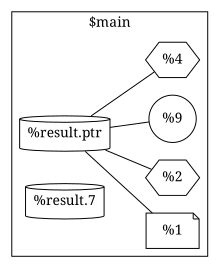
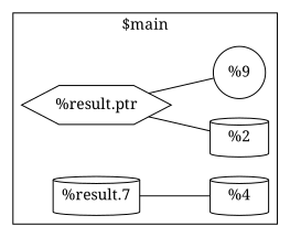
  graph {
    fontname="Noto Serif"
    rankdir=LR
    node [fontname="Noto Serif" shape=cylinder]
    edge [fontname="Noto Serif"]
-   n1 [label="%result.ptr"]
-   n2 [label="%1" shape=note]
-   n3 [label="%2" shape=hexagon]
+   n1 [label="%result.ptr" shape=hexagon]
+   n3 [label="%2"]
    n4 [label="%9" shape=circle]
-   n5 [label="%4" shape=hexagon]
+   n5 [label="%4"]
    n6 [label="%result.7"]
    subgraph cluster_1 {
      label="$main"
      n1
-     n2
      n3
      n4
      n5
      n6
    }
-   n1 -- n2
    n1 -- n3
    n1 -- n4
-   n1 -- n5
+   n6 -- n5
  }
